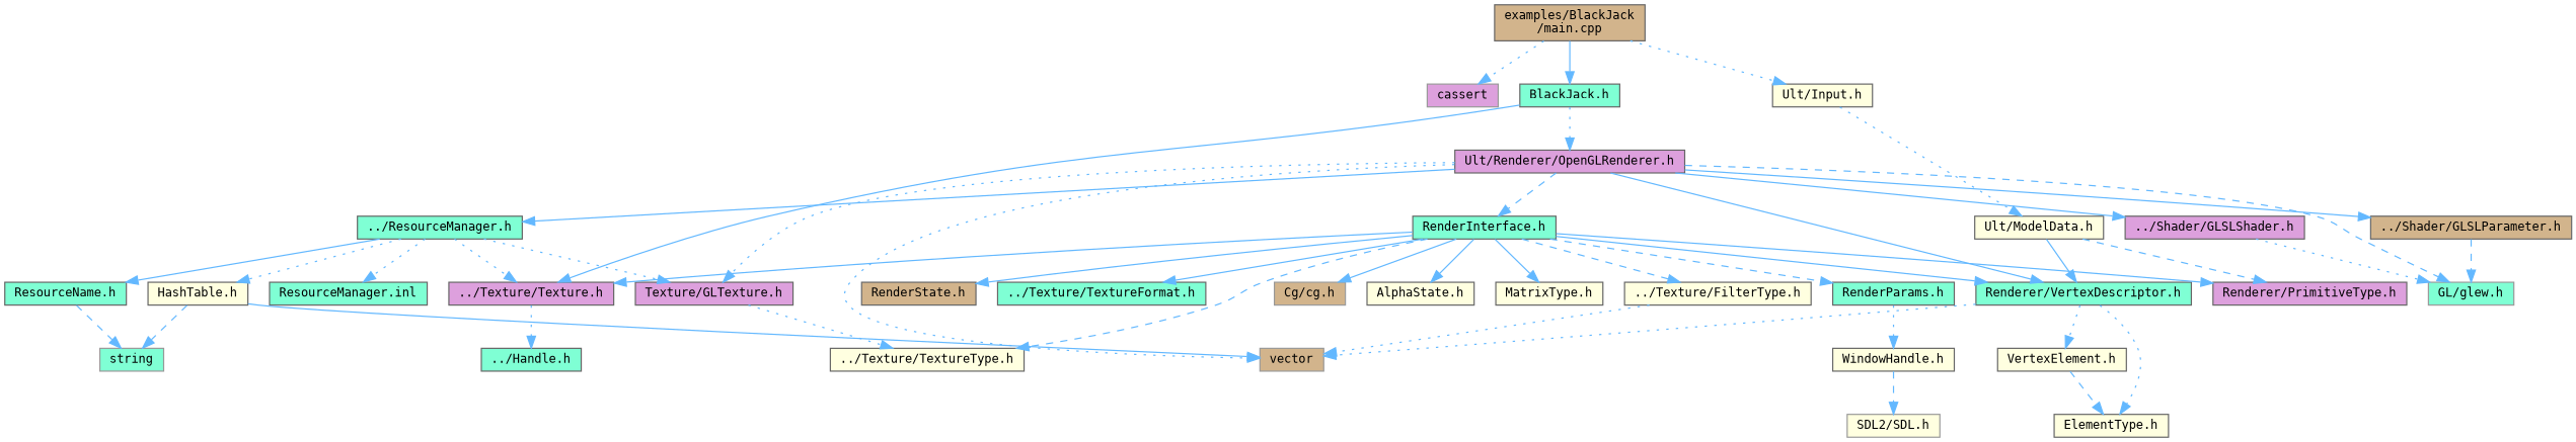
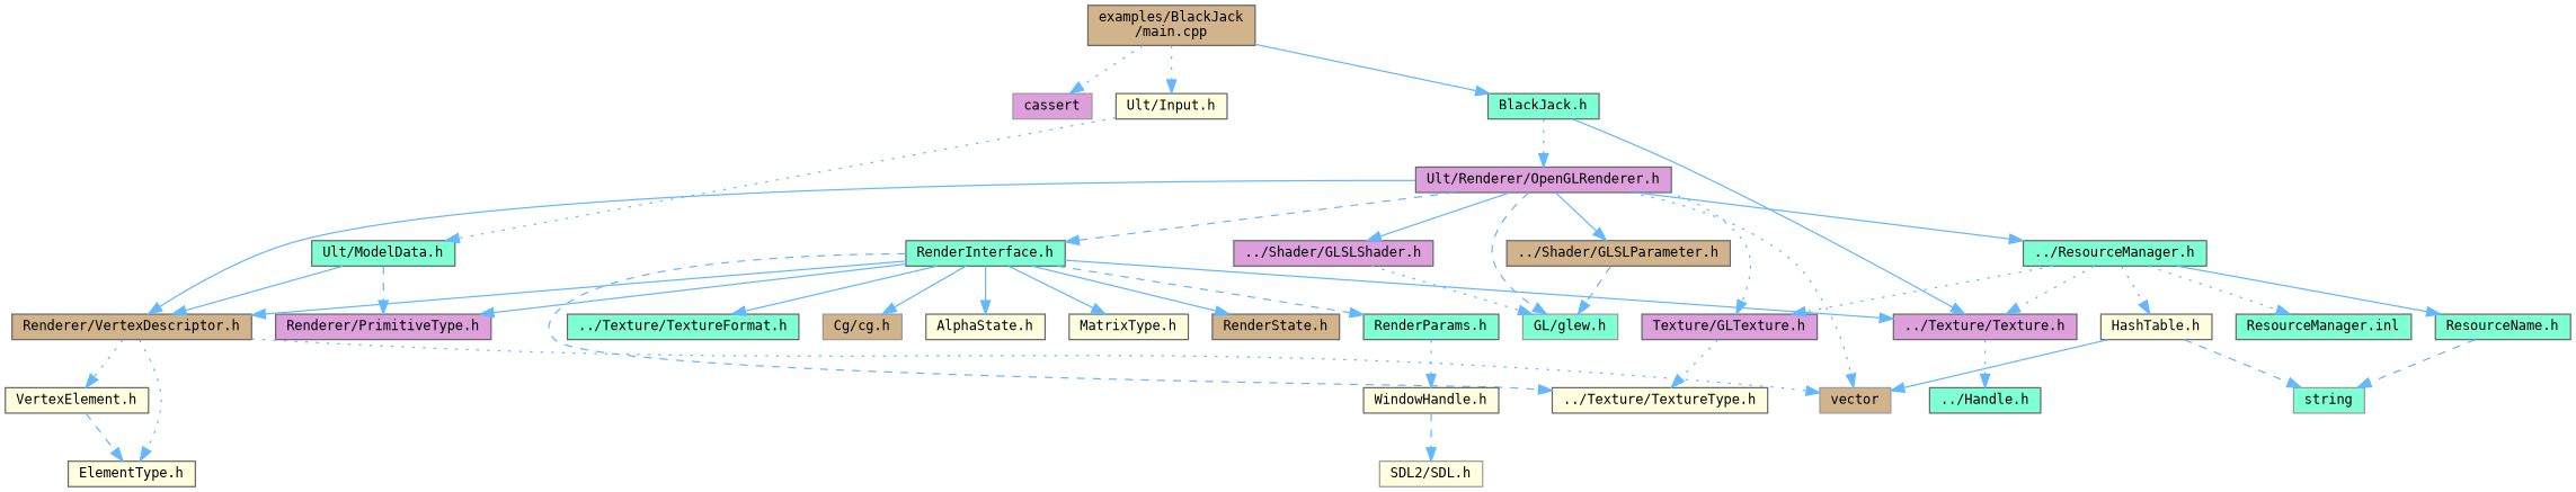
  digraph {
    fontname="DejaVu Sans Mono"
    node [color=grey40 fillcolor=aquamarine fontname="DejaVu Sans Mono" fontsize=10 shape=box style=filled]
    edge [color=steelblue1 fontname="DejaVu Sans Mono" fontsize=10 labelfontname=Helvetica labelfontsize=10 style=dotted]
    n1 [color=gray40 fillcolor=tan fontcolor=black height=0.2 label="examples/BlackJack\l/main.cpp" width=0.4]
    n2 [color=grey60 fillcolor=plum height=0.2 label=cassert width=0.4]
    n3 [fillcolor=lightyellow height=0.2 label="Ult/Input.h" width=0.4]
    n4 [height=0.2 label="BlackJack.h" width=0.4]
-   n5 [fillcolor=lightyellow height=0.2 label="Ult/ModelData.h" width=0.4]
+   n5 [height=0.2 label="Ult/ModelData.h" width=0.4]
    n6 [fillcolor=plum height=0.2 label="Ult/Renderer/OpenGLRenderer.h" width=0.4]
    n7 [fillcolor=plum height=0.2 label="../Texture/Texture.h" width=0.4]
    n8 [color=grey60 fillcolor=tan height=0.2 label=vector width=0.4]
    n9 [fillcolor=plum height=0.2 label="Renderer/PrimitiveType.h" width=0.4]
-   n10 [height=0.2 label="Renderer/VertexDescriptor.h" width=0.4]
+   n10 [fillcolor=tan height=0.2 label="Renderer/VertexDescriptor.h" width=0.4]
    n11 [color=grey60 height=0.2 label="GL/glew.h" width=0.4]
    n12 [height=0.2 label="RenderInterface.h" width=0.4]
    n13 [height=0.2 label="../ResourceManager.h" width=0.4]
    n14 [fillcolor=plum height=0.2 label="Texture/GLTexture.h" width=0.4]
    n15 [fillcolor=tan height=0.2 label="../Shader/GLSLParameter.h" width=0.4]
    n16 [fillcolor=plum height=0.2 label="../Shader/GLSLShader.h" width=0.4]
    n17 [height=0.2 label="../Handle.h" width=0.4]
    n18 [fillcolor=lightyellow height=0.2 label="ElementType.h" width=0.4]
    n19 [fillcolor=lightyellow height=0.2 label="VertexElement.h" width=0.4]
    n20 [color=grey60 fillcolor=tan height=0.2 label="Cg/cg.h" width=0.4]
    n21 [fillcolor=lightyellow height=0.2 label="AlphaState.h" width=0.4]
    n22 [fillcolor=lightyellow height=0.2 label="MatrixType.h" width=0.4]
    n23 [height=0.2 label="RenderParams.h" width=0.4]
    n24 [fillcolor=tan height=0.2 label="RenderState.h" width=0.4]
    n25 [height=0.2 label="../Texture/TextureFormat.h" width=0.4]
    n26 [fillcolor=lightyellow height=0.2 label="../Texture/TextureType.h" width=0.4]
-   n27 [fillcolor=lightyellow height=0.2 label="../Texture/FilterType.h" width=0.4]
    n28 [fillcolor=lightyellow height=0.2 label="HashTable.h" width=0.4]
    n29 [height=0.2 label="ResourceName.h" width=0.4]
    n30 [height=0.2 label="ResourceManager.inl" width=0.4]
    n31 [fillcolor=lightyellow height=0.2 label="WindowHandle.h" width=0.4]
    n32 [color=grey60 fillcolor=lightyellow height=0.2 label="SDL2/SDL.h" width=0.4]
    n33 [color=grey60 height=0.2 label=string width=0.4]
    n1 -> n2
    n1 -> n3
    n1 -> n4 [style=solid]
    n3 -> n5
    n4 -> n6
    n4 -> n7 [style=solid]
    n5 -> n9 [style=dashed]
    n5 -> n10 [style=solid]
    n6 -> n8
    n6 -> n10 [style=solid]
    n6 -> n11 [style=dashed]
    n6 -> n12 [style=dashed]
    n6 -> n13 [style=solid]
    n6 -> n14
    n6 -> n15 [style=solid]
    n6 -> n16 [style=solid]
    n7 -> n17
    n10 -> n8
    n10 -> n18
    n10 -> n19
    n12 -> n7 [style=solid]
    n12 -> n9 [style=solid]
    n12 -> n10 [style=solid]
    n12 -> n20 [style=solid]
    n12 -> n21 [style=solid]
    n12 -> n22 [style=solid]
    n12 -> n23 [style=dashed]
    n12 -> n24 [style=solid]
    n12 -> n25 [style=solid]
    n12 -> n26 [style=dashed]
-   n12 -> n27 [style=dashed]
    n13 -> n7
    n13 -> n14
    n13 -> n28
    n13 -> n29 [style=solid]
    n13 -> n30
    n14 -> n26
    n15 -> n11 [style=dashed]
    n16 -> n11
    n19 -> n18 [style=dashed]
    n23 -> n31
-   n27 -> n8
    n28 -> n8 [style=solid]
    n28 -> n33 [style=dashed]
    n29 -> n33 [style=dashed]
    n31 -> n32 [style=dashed]
  }
